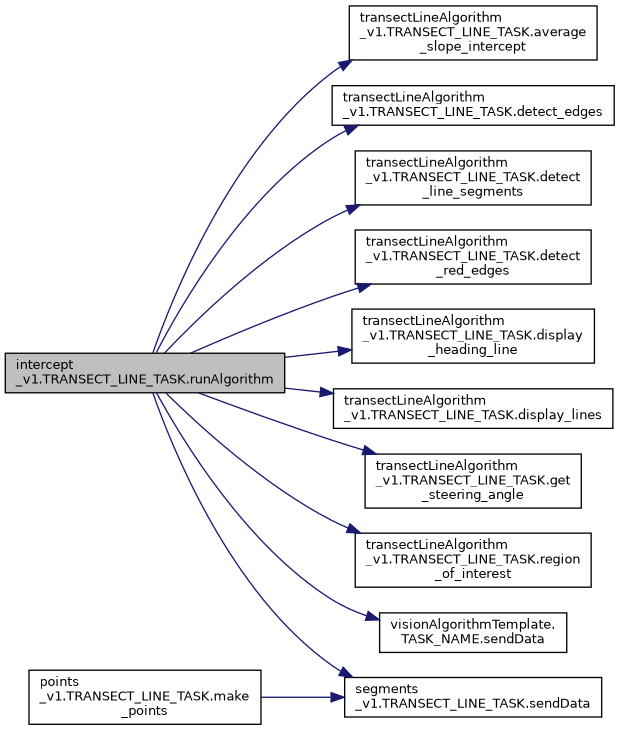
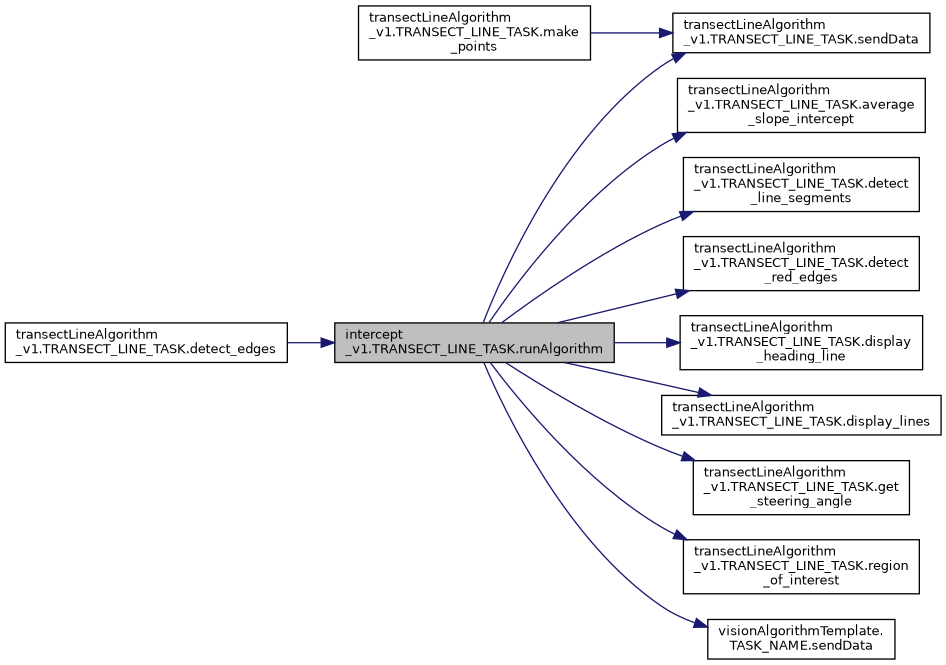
  digraph {
    rankdir=LR
    node [color=black fillcolor=white fontname=Helvetica fontsize=10 shape=record style=filled]
    edge [color=midnightblue fontname=Helvetica fontsize=10 labelfontname=Helvetica labelfontsize=10 style=solid]
    n1 [fillcolor=grey75 fontcolor=black height=0.2 label="intercept\l_v1.TRANSECT_LINE_TASK.runAlgorithm" width=0.4]
    n2 [height=0.2 label="transectLineAlgorithm\l_v1.TRANSECT_LINE_TASK.average\l_slope_intercept" width=0.4]
    n3 [height=0.2 label="transectLineAlgorithm\l_v1.TRANSECT_LINE_TASK.detect_edges" width=0.4]
    n4 [height=0.2 label="transectLineAlgorithm\l_v1.TRANSECT_LINE_TASK.detect\l_line_segments" width=0.4]
    n5 [height=0.2 label="transectLineAlgorithm\l_v1.TRANSECT_LINE_TASK.detect\l_red_edges" width=0.4]
    n6 [height=0.2 label="transectLineAlgorithm\l_v1.TRANSECT_LINE_TASK.display\l_heading_line" width=0.4]
    n7 [height=0.2 label="transectLineAlgorithm\l_v1.TRANSECT_LINE_TASK.display_lines" width=0.4]
    n8 [height=0.2 label="transectLineAlgorithm\l_v1.TRANSECT_LINE_TASK.get\l_steering_angle" width=0.4]
    n9 [height=0.2 label="transectLineAlgorithm\l_v1.TRANSECT_LINE_TASK.region\l_of_interest" width=0.4]
    n10 [height=0.2 label="visionAlgorithmTemplate.\lTASK_NAME.sendData" width=0.4]
-   n11 [height=0.2 label="segments\l_v1.TRANSECT_LINE_TASK.sendData" width=0.4]
-   n12 [height=0.2 label="points\l_v1.TRANSECT_LINE_TASK.make\l_points" width=0.4]
+   n11 [height=0.2 label="transectLineAlgorithm\l_v1.TRANSECT_LINE_TASK.sendData" width=0.4]
+   n12 [height=0.2 label="transectLineAlgorithm\l_v1.TRANSECT_LINE_TASK.make\l_points" width=0.4]
    n1 -> n2
-   n1 -> n3
+   n3 -> n1
    n1 -> n4
    n1 -> n5
    n1 -> n6
    n1 -> n7
    n1 -> n8
    n1 -> n9
    n1 -> n10
    n1 -> n11
    n12 -> n11
  }
